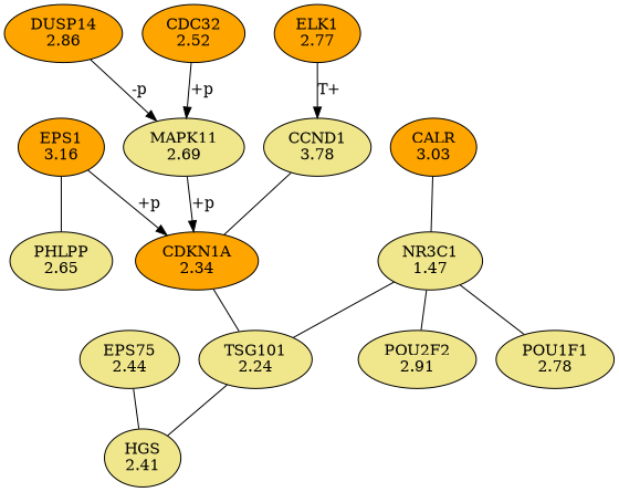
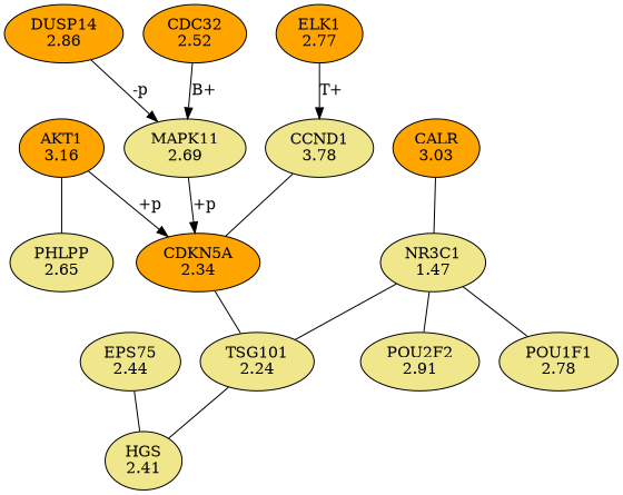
  digraph {
    node [fillcolor=khaki style=filled]
    edge [arrowhead=none]
    n1 [label="NR3C1\n1.47"]
    n2 [label="POU2F2\n2.91"]
    n3 [label="POU1F1\n2.78"]
    n4 [label="TSG101\n2.24"]
    n5 [label="HGS\n2.41"]
    n6 [fillcolor=orange label="CALR\n3.03"]
    n7 [label="EPS75\n2.44"]
-   n8 [fillcolor=orange label="CDKN1A\n2.34"]
+   n8 [fillcolor=orange label="CDKN5A\n2.34"]
    n9 [label="CCND1\n3.78"]
-   n10 [fillcolor=orange label="EPS1\n3.16"]
+   n10 [fillcolor=orange label="AKT1\n3.16"]
    n11 [label="PHLPP\n2.65"]
    n12 [fillcolor=orange label="ELK1\n2.77"]
    n13 [label="MAPK11\n2.69"]
    n14 [fillcolor=orange label="DUSP14\n2.86"]
    n15 [fillcolor=orange label="CDC32\n2.52"]
    n1 -> n2
    n1 -> n3
    n1 -> n4
    n4 -> n5
    n6 -> n1
    n7 -> n5
    n8 -> n4
    n9 -> n8
    n10 -> n8 [label="+p" arrowhead=""]
    n10 -> n11
    n12 -> n9 [label="T+" arrowhead=""]
    n13 -> n8 [label="+p" arrowhead=""]
    n14 -> n13 [label="-p" arrowhead=""]
-   n15 -> n13 [label="+p" arrowhead=""]
+   n15 -> n13 [label="B+" arrowhead=""]
  }
